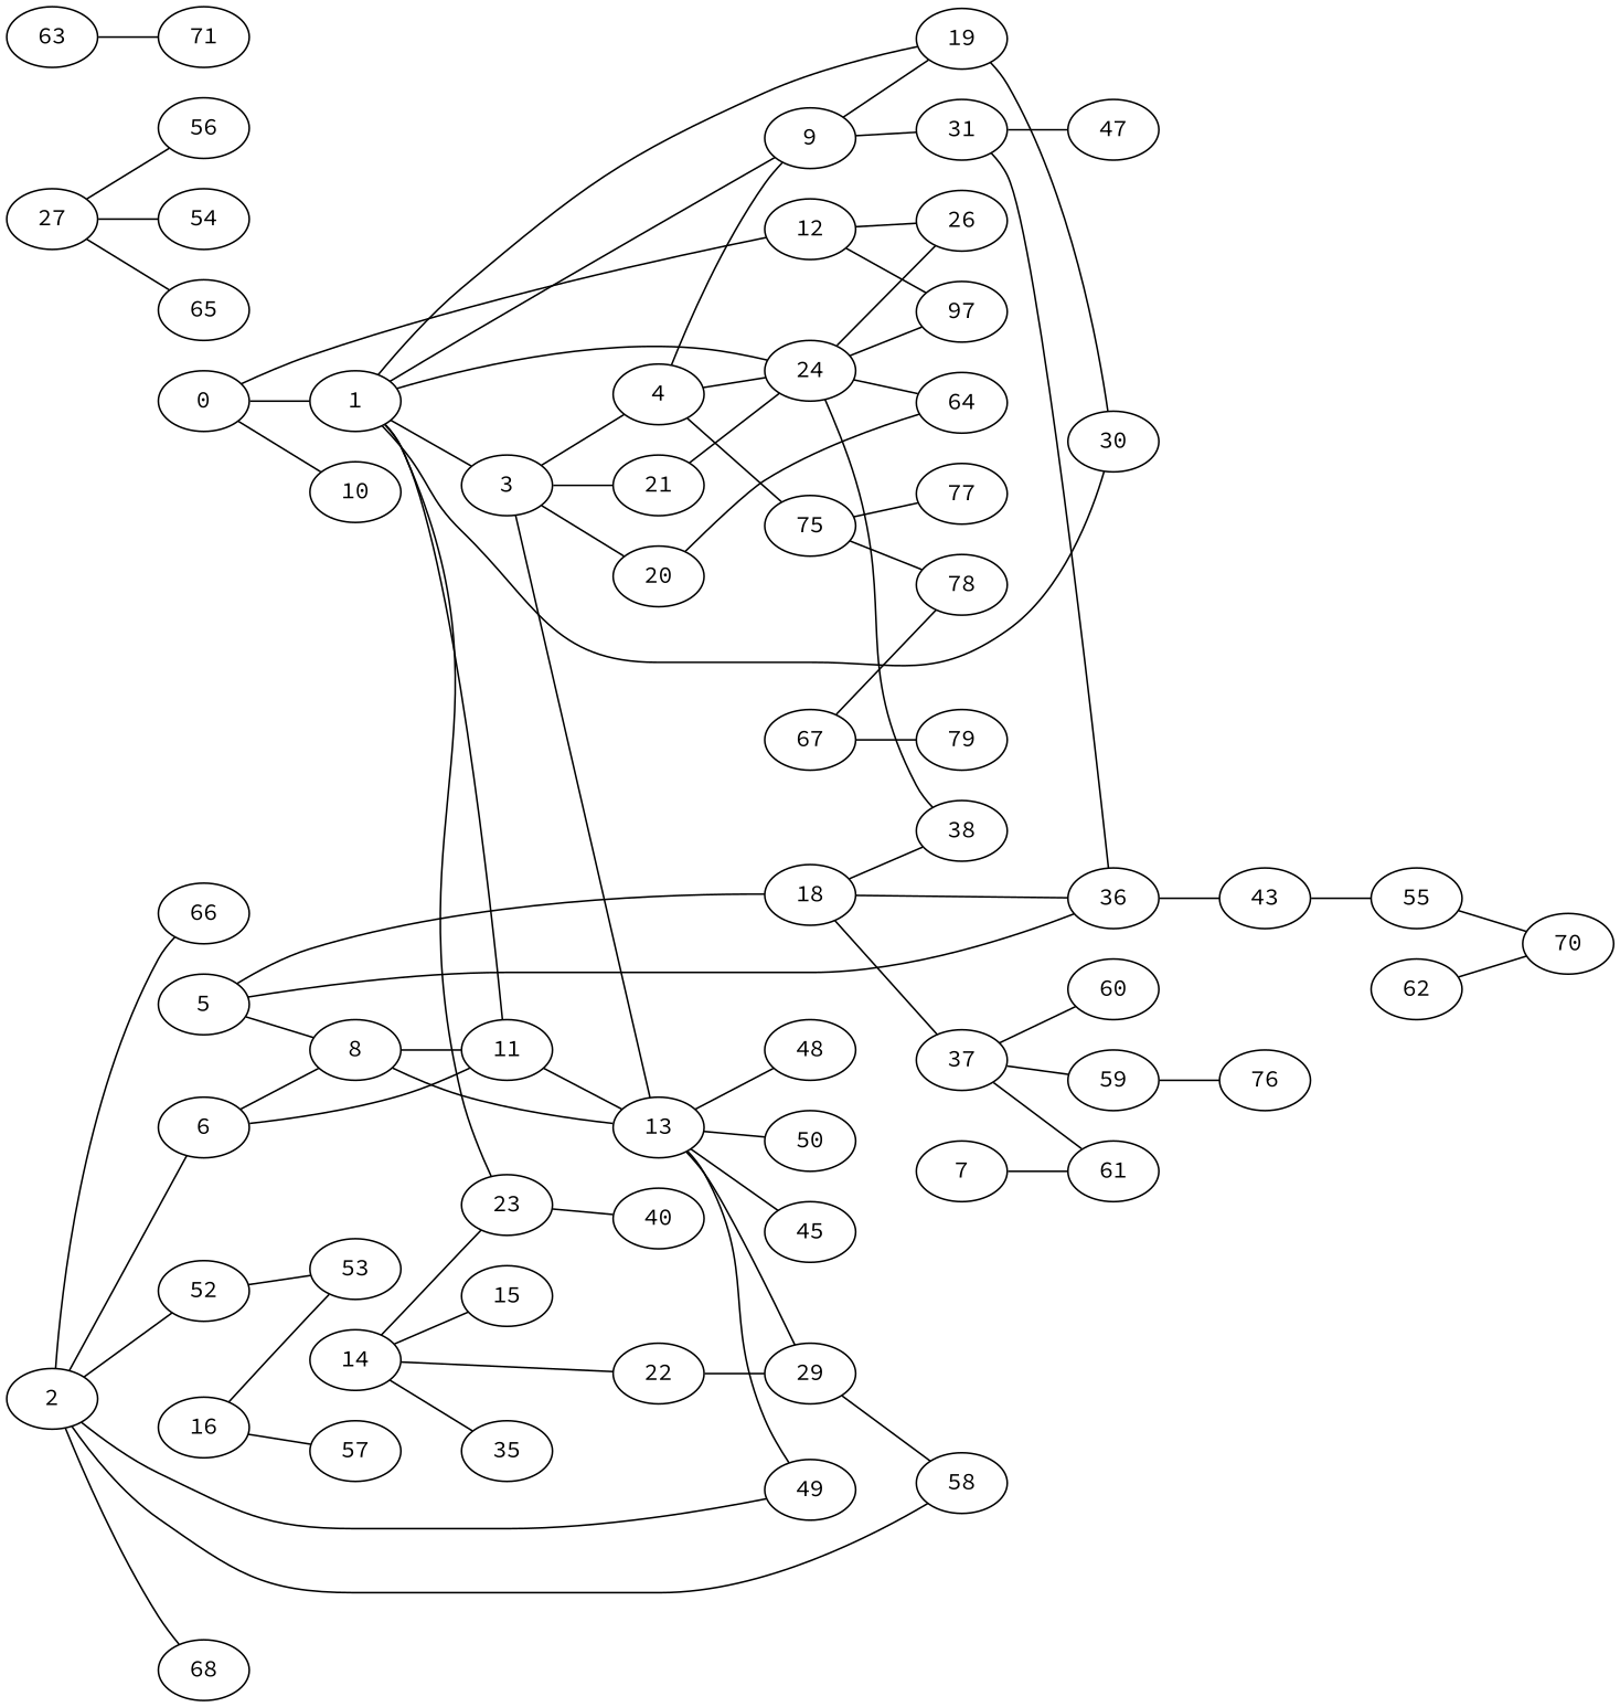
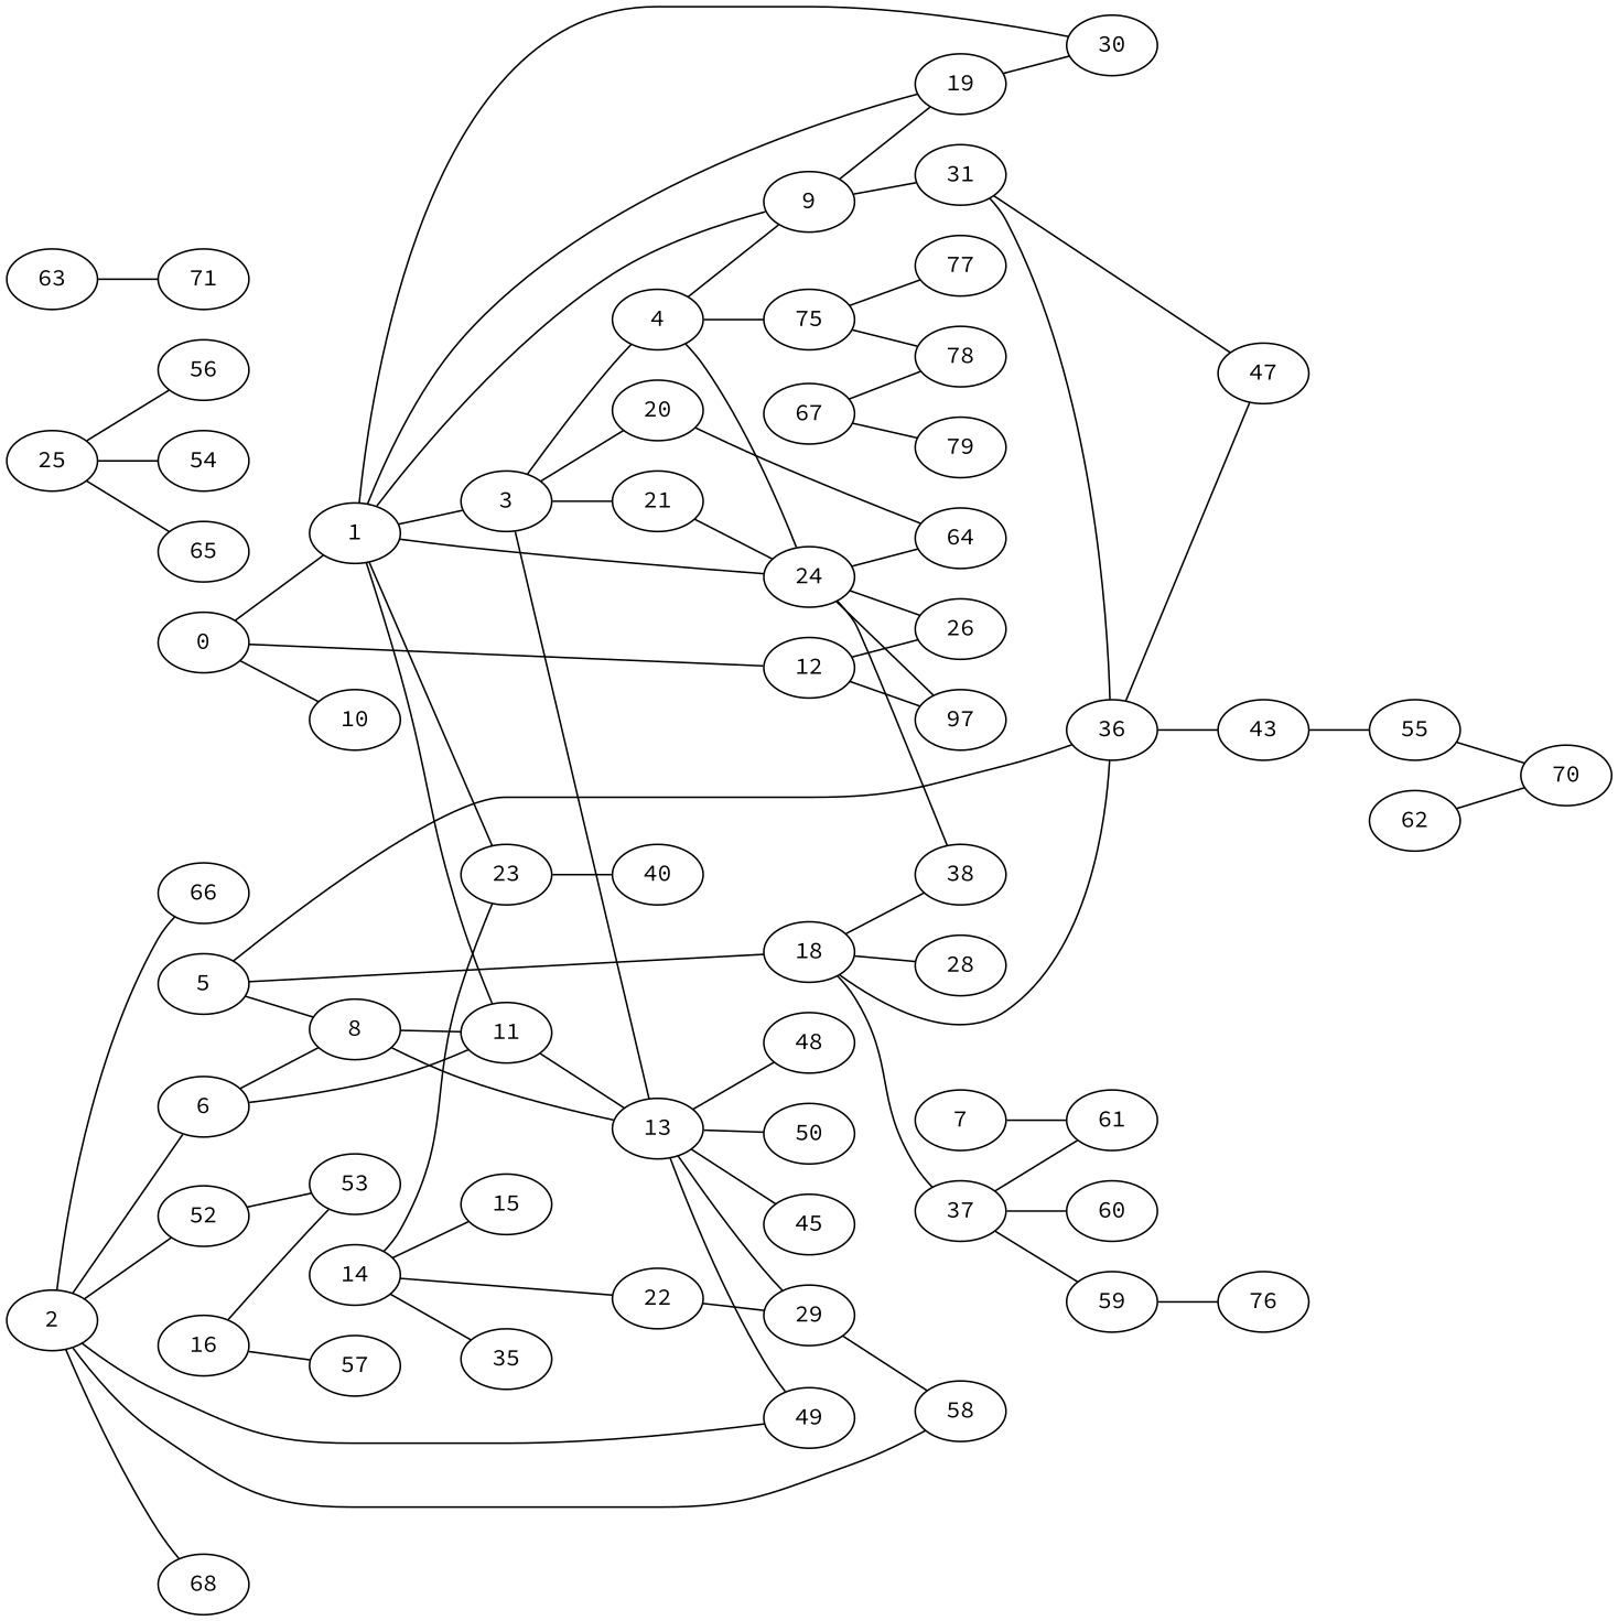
  graph {
    fontname="Source Code Pro"
    rankdir=LR
    node [fontname="Source Code Pro"]
    edge [fontname="Source Code Pro"]
    8
    11
    13
    12
    26
    n6 [label=97]
    49
    45
    29
    48
    50
    0
    1
    10
    24
    19
    3
    9
    23
    30
    38
    64
    20
    4
    21
    31
    40
-   25 [label=27]
+   25
    56
    54
    65
    75
    36
    47
    2
    6
    68
    52
    66
    58
    53
    78
    77
    5
    18
    37
+   28
    43
    61
    60
    59
    55
    7
    14
    15
    22
    35
    16
    57
    76
    70
    62
    67
    79
    n65 [label=63]
    71
    8 -- 11
    8 -- 13
    11 -- 13
    13 -- 49
    13 -- 45
    13 -- 29
    13 -- 48
    13 -- 50
    12 -- 26
    12 -- n6
    29 -- 58
    0 -- 12
    0 -- 1
    0 -- 10
    1 -- 11
    1 -- 24
    1 -- 19
    1 -- 3
    1 -- 9
    1 -- 23
    1 -- 30
    24 -- 26
    24 -- n6
    24 -- 38
    24 -- 64
    19 -- 30
    3 -- 13
    3 -- 20
    3 -- 4
    3 -- 21
    9 -- 19
    9 -- 31
    23 -- 40
    20 -- 64
    4 -- 24
    4 -- 9
    4 -- 75
    21 -- 24
    31 -- 36
    31 -- 47
    25 -- 56
    25 -- 54
    25 -- 65
    75 -- 78
    75 -- 77
+   36 -- 47
    36 -- 43
    2 -- 49
    2 -- 6
    2 -- 68
    2 -- 52
    2 -- 66
    2 -- 58
    6 -- 8
    6 -- 11
    52 -- 53
    5 -- 8
    5 -- 36
    5 -- 18
    18 -- 38
    18 -- 36
    18 -- 37
+   18 -- 28
    37 -- 61
    37 -- 60
    37 -- 59
    43 -- 55
    59 -- 76
    55 -- 70
    7 -- 61
    14 -- 23
    14 -- 15
    14 -- 22
    14 -- 35
    22 -- 29
    16 -- 53
    16 -- 57
    62 -- 70
    67 -- 78
    67 -- 79
    n65 -- 71
  }
